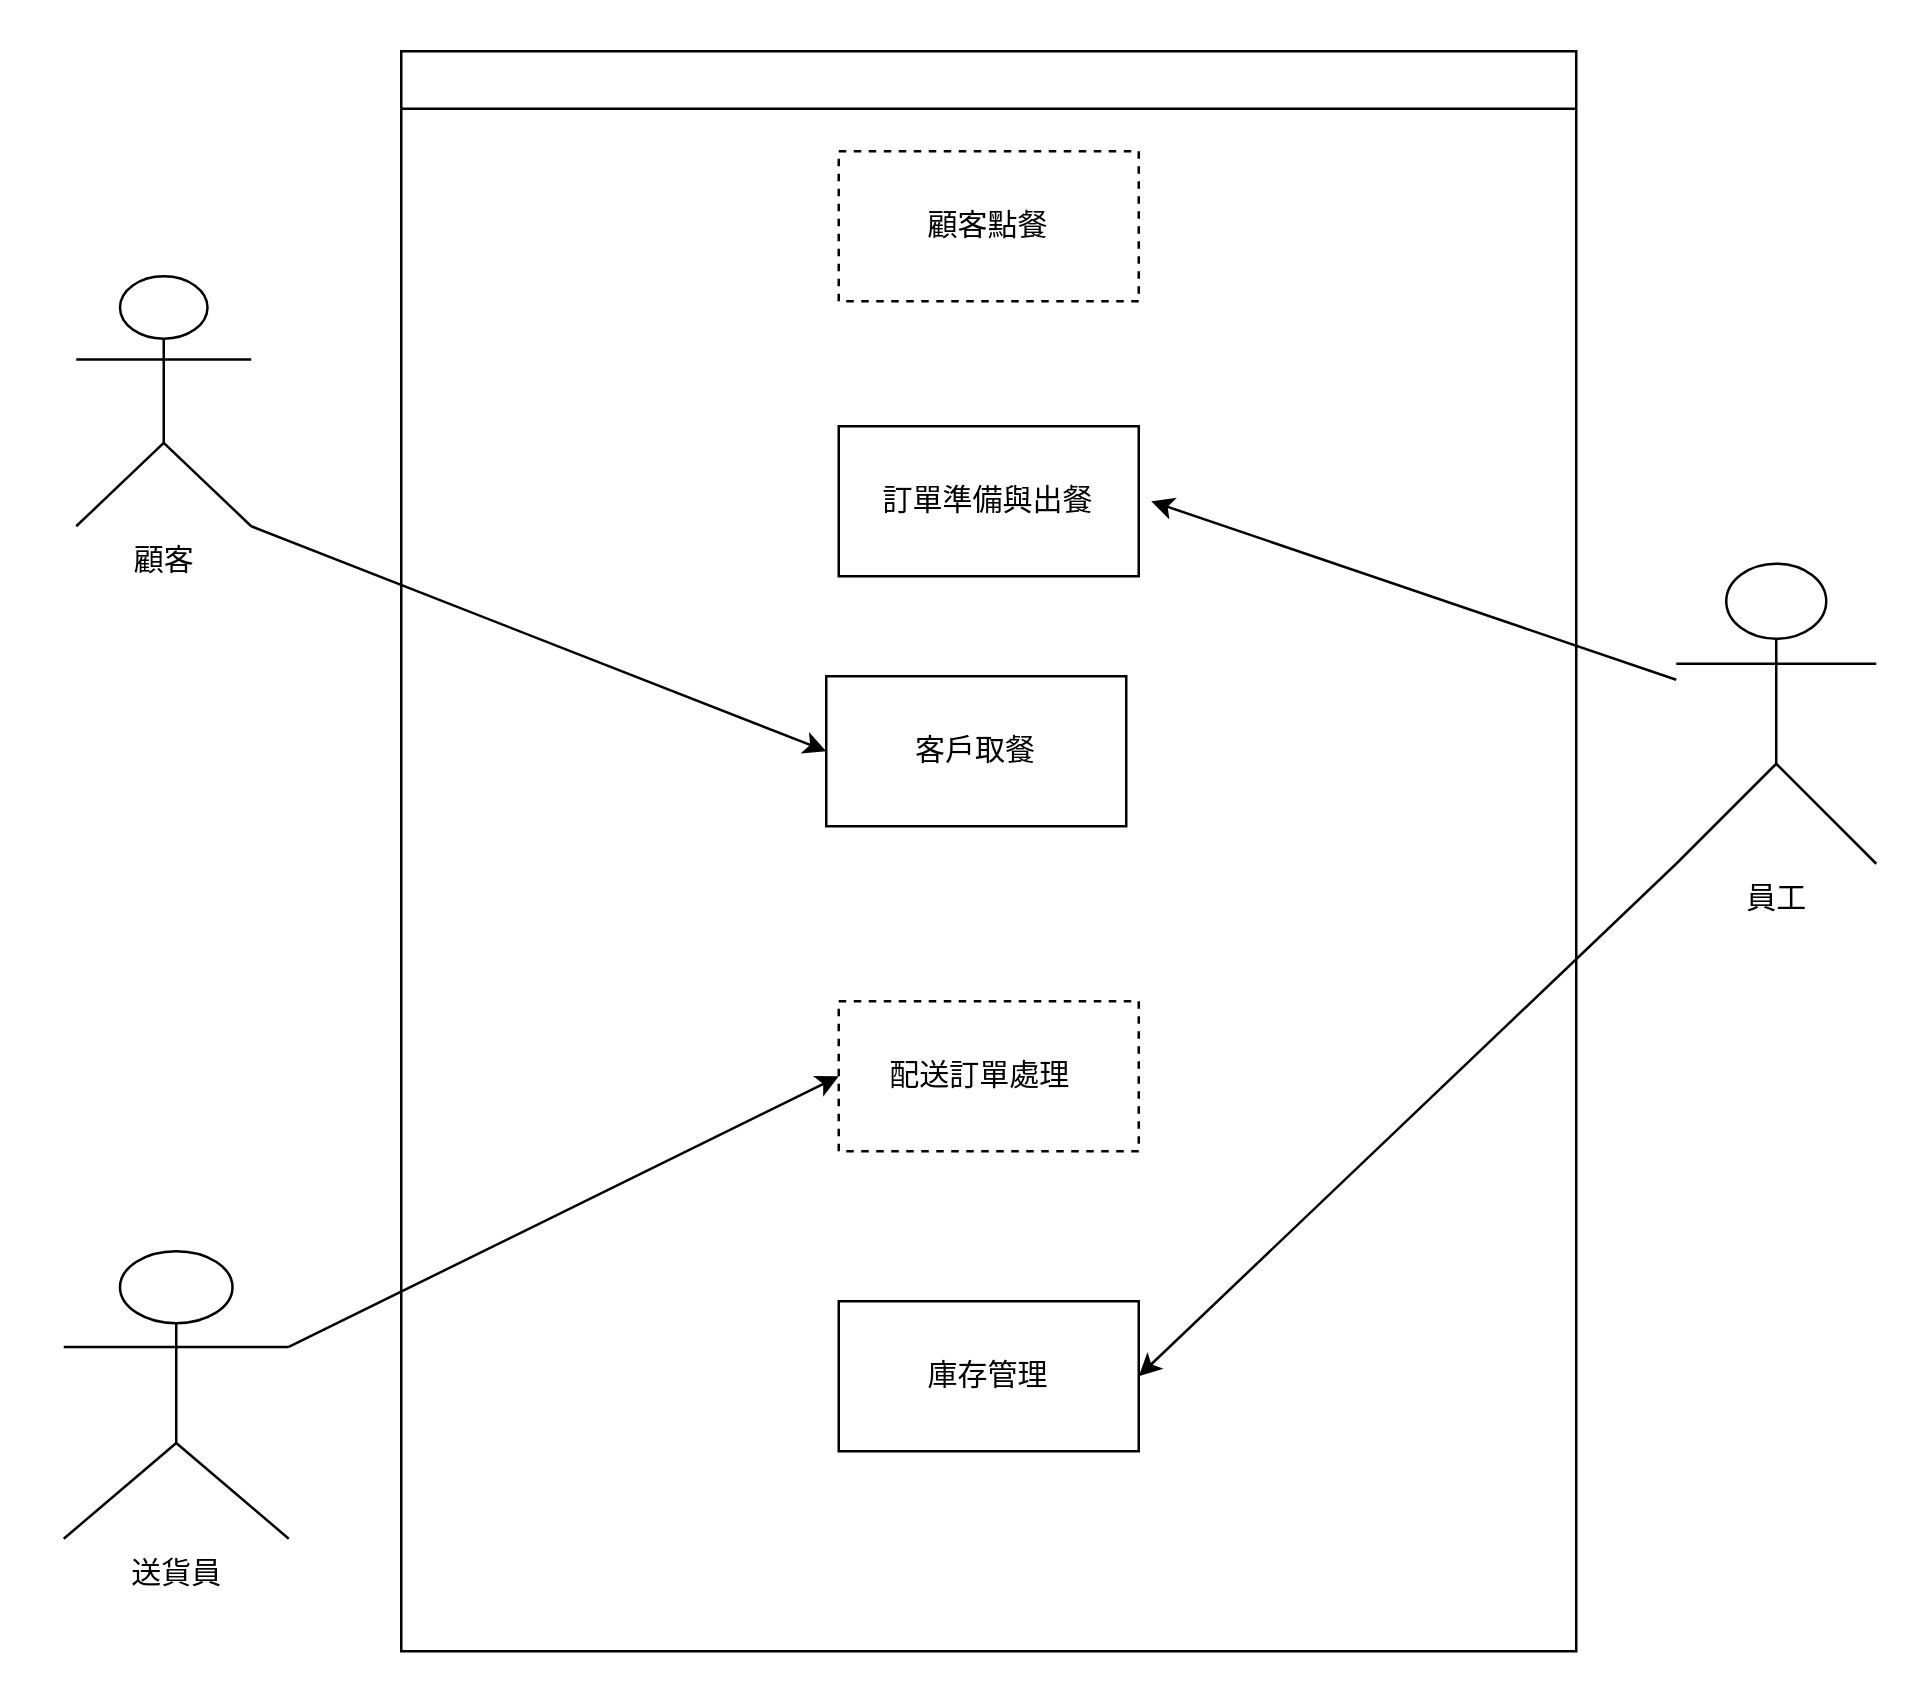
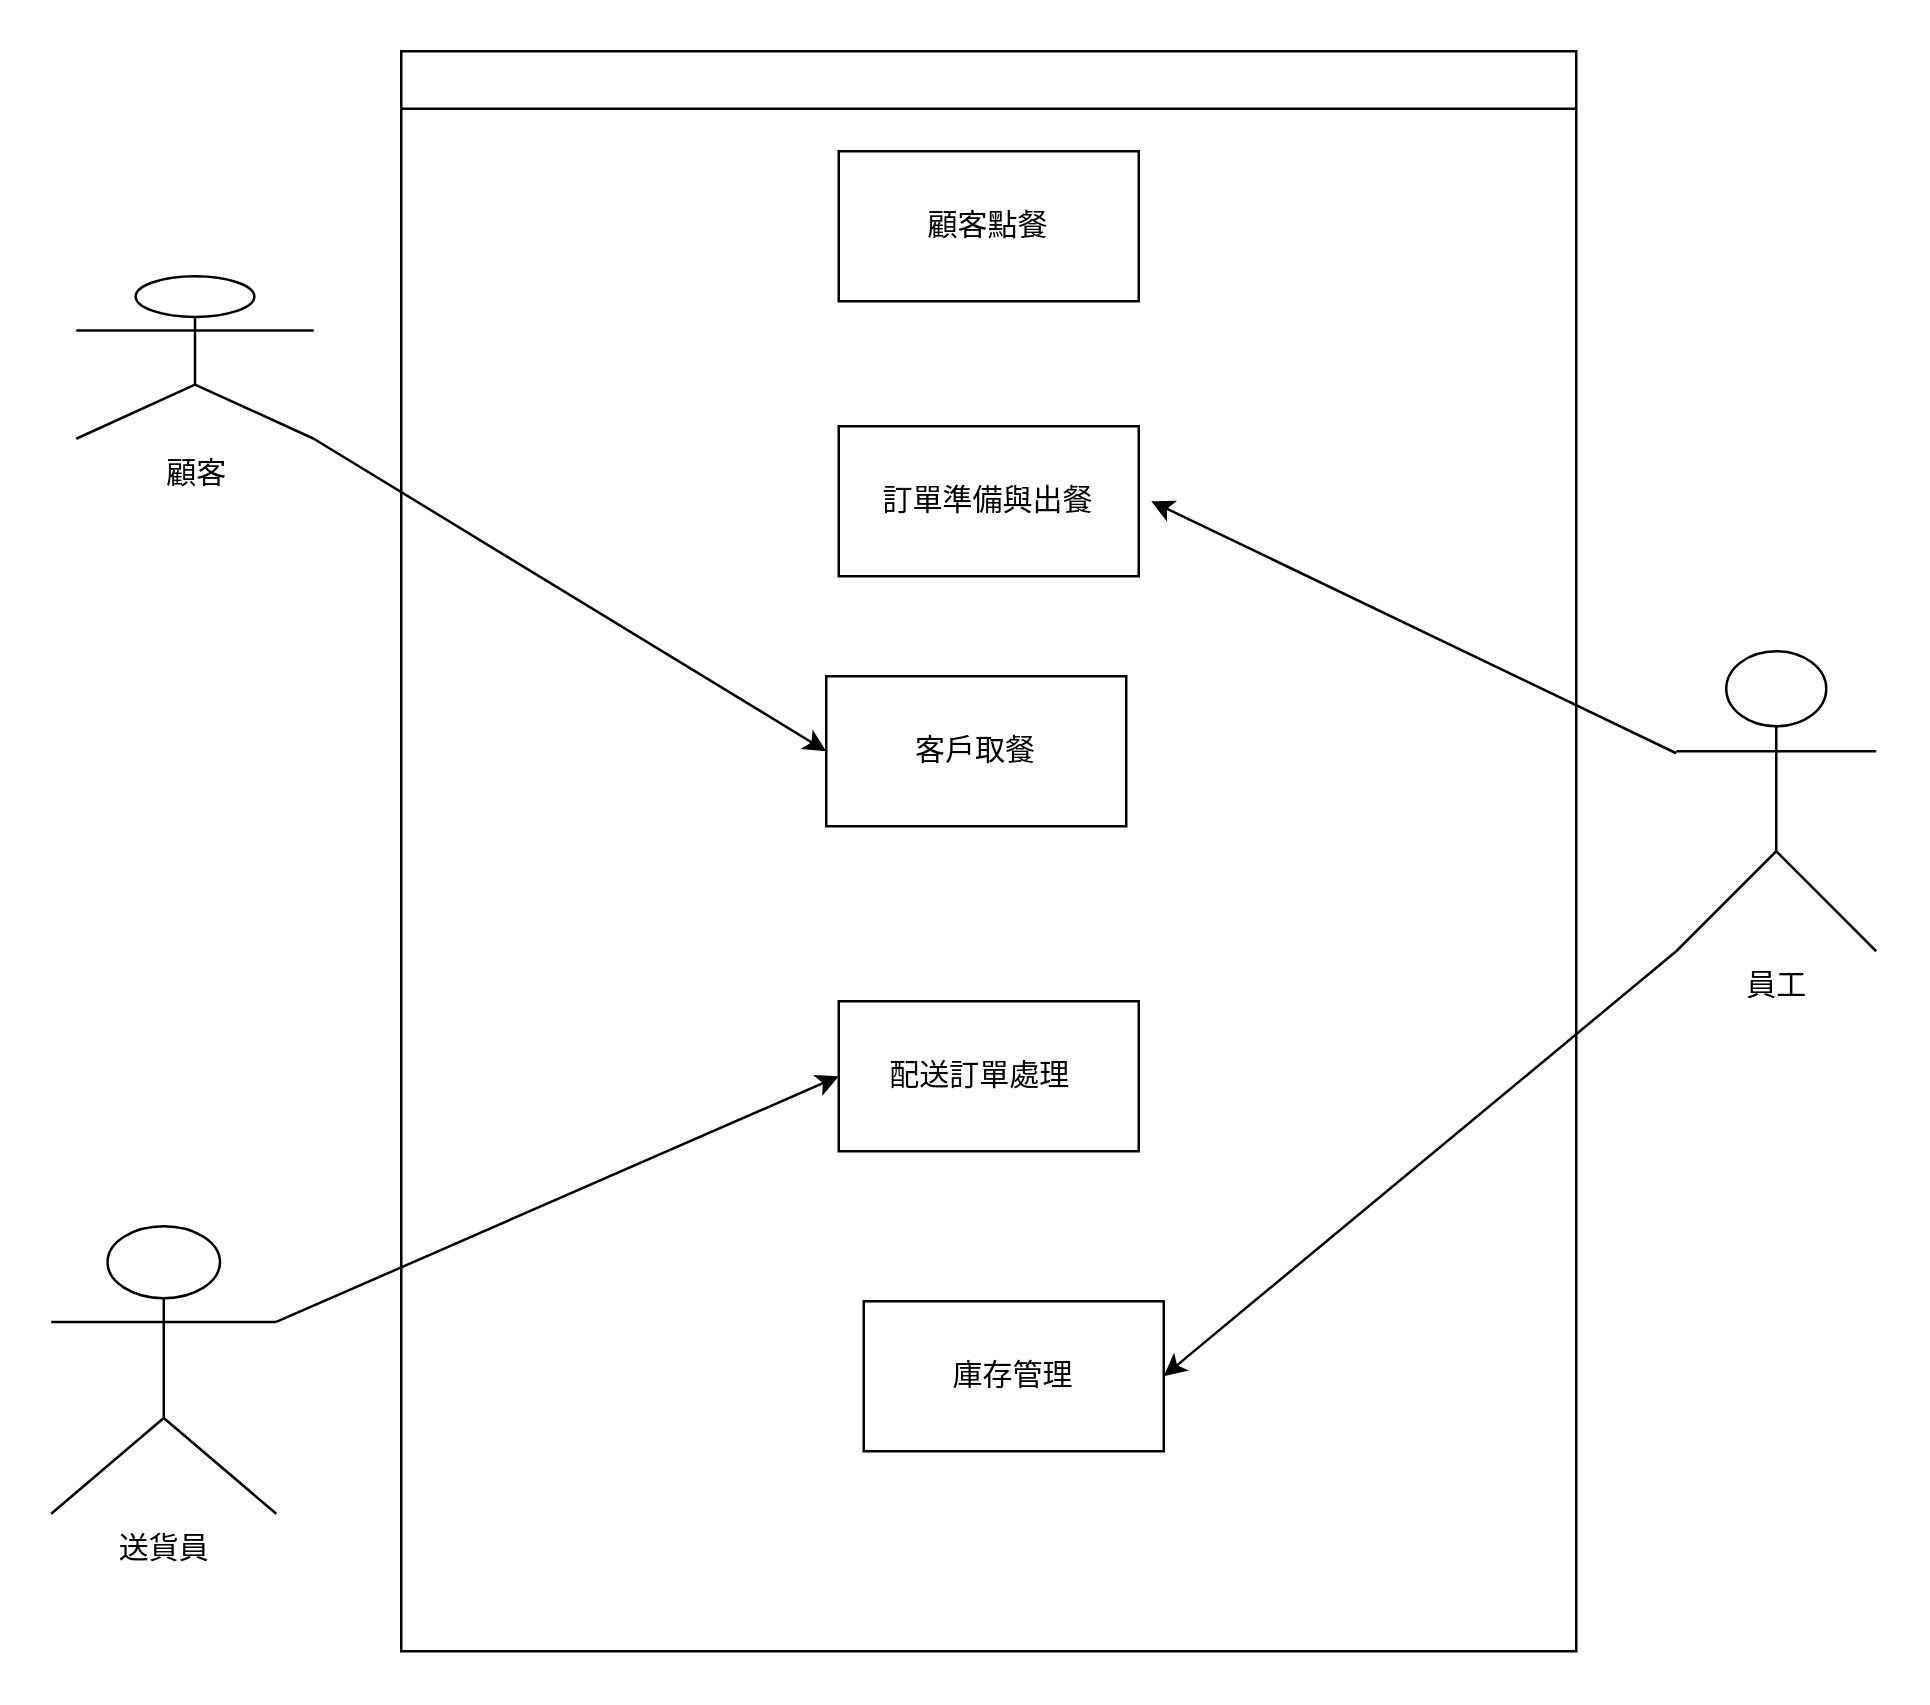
  <mxCell id="0" />
  <mxCell id="1" parent="0" />
  <mxCell id="2" value="" style="swimlane;whiteSpace=wrap;html=1;" vertex="1" parent="1"><mxGeometry x="160" y="20" width="470" height="640" as="geometry" /></mxCell>
- <mxCell id="3" value="顧客點餐" style="rounded=0;whiteSpace=wrap;html=1;dashed=1;" vertex="1" parent="2"><mxGeometry x="175" y="40" width="120" height="60" as="geometry" /></mxCell>
+ <mxCell id="3" value="顧客點餐" style="rounded=0;whiteSpace=wrap;html=1;" vertex="1" parent="2"><mxGeometry x="175" y="40" width="120" height="60" as="geometry" /></mxCell>
  <mxCell id="4" value="訂單準備與出餐" style="rounded=0;whiteSpace=wrap;html=1;" vertex="1" parent="2"><mxGeometry x="175" y="150" width="120" height="60" as="geometry" /></mxCell>
  <mxCell id="5" value="客戶取餐" style="rounded=0;whiteSpace=wrap;html=1;" vertex="1" parent="2"><mxGeometry x="170" y="250" width="120" height="60" as="geometry" /></mxCell>
- <mxCell id="6" value="配送訂單處理&amp;nbsp;&amp;nbsp;" style="rounded=0;whiteSpace=wrap;html=1;dashed=1;" vertex="1" parent="2"><mxGeometry x="175" y="380" width="120" height="60" as="geometry" /></mxCell>
- <mxCell id="7" value="庫存管理" style="rounded=0;whiteSpace=wrap;html=1;" vertex="1" parent="2"><mxGeometry x="175" y="500" width="120" height="60" as="geometry" /></mxCell>
- <mxCell id="8" value="顧客" style="shape=umlActor;verticalLabelPosition=bottom;verticalAlign=top;html=1;outlineConnect=0;" vertex="1" parent="1"><mxGeometry x="30" y="110" width="70" height="100" as="geometry" /></mxCell>
- <mxCell id="9" value="員工     " style="shape=umlActor;verticalLabelPosition=bottom;verticalAlign=top;html=1;outlineConnect=0;" vertex="1" parent="1"><mxGeometry x="670" y="225" width="80" height="120" as="geometry" /></mxCell>
- <mxCell id="10" value="送貨員     " style="shape=umlActor;verticalLabelPosition=bottom;verticalAlign=top;html=1;outlineConnect=0;" vertex="1" parent="1"><mxGeometry x="25" y="500" width="90" height="115" as="geometry" /></mxCell>
+ <mxCell id="6" value="配送訂單處理&amp;nbsp;&amp;nbsp;" style="rounded=0;whiteSpace=wrap;html=1;" vertex="1" parent="2"><mxGeometry x="175" y="380" width="120" height="60" as="geometry" /></mxCell>
+ <mxCell id="7" value="庫存管理" style="rounded=0;whiteSpace=wrap;html=1;" vertex="1" parent="2"><mxGeometry x="185" y="500" width="120" height="60" as="geometry" /></mxCell>
+ <mxCell id="8" value="顧客" style="shape=umlActor;verticalLabelPosition=bottom;verticalAlign=top;html=1;outlineConnect=0;" vertex="1" parent="1"><mxGeometry x="30" y="110" width="95" height="65" as="geometry" /></mxCell>
+ <mxCell id="9" value="員工     " style="shape=umlActor;verticalLabelPosition=bottom;verticalAlign=top;html=1;outlineConnect=0;" vertex="1" parent="1"><mxGeometry x="670" y="260" width="80" height="120" as="geometry" /></mxCell>
+ <mxCell id="10" value="送貨員     " style="shape=umlActor;verticalLabelPosition=bottom;verticalAlign=top;html=1;outlineConnect=0;" vertex="1" parent="1"><mxGeometry x="20" y="490" width="90" height="115" as="geometry" /></mxCell>
  <mxCell id="11" value="" style="endArrow=classic;html=1;entryX=0;entryY=0.5;entryDx=0;entryDy=0;exitX=1;exitY=1;exitDx=0;exitDy=0;exitPerimeter=0;" edge="1" parent="1" source="8" target="5"><mxGeometry width="50" height="50" relative="1" as="geometry"><mxPoint x="100" y="220" as="sourcePoint" /><mxPoint x="120" y="230" as="targetPoint" /></mxGeometry></mxCell>
  <mxCell id="12" value="" style="endArrow=classic;html=1;" edge="1" parent="1" source="9"><mxGeometry width="50" height="50" relative="1" as="geometry"><mxPoint x="620" y="340" as="sourcePoint" /><mxPoint x="460" y="200" as="targetPoint" /></mxGeometry></mxCell>
  <mxCell id="13" value="" style="endArrow=classic;html=1;entryX=0;entryY=0.5;entryDx=0;entryDy=0;exitX=1;exitY=0.333;exitDx=0;exitDy=0;exitPerimeter=0;" edge="1" parent="1" source="10" target="6"><mxGeometry width="50" height="50" relative="1" as="geometry"><mxPoint x="110" y="520" as="sourcePoint" /><mxPoint x="160" y="480" as="targetPoint" /></mxGeometry></mxCell>
  <mxCell id="14" value="" style="endArrow=classic;html=1;entryX=1;entryY=0.5;entryDx=0;entryDy=0;exitX=0;exitY=1;exitDx=0;exitDy=0;exitPerimeter=0;" edge="1" parent="1" source="9" target="7"><mxGeometry width="50" height="50" relative="1" as="geometry"><mxPoint x="580" y="420" as="sourcePoint" /><mxPoint x="630" y="370" as="targetPoint" /></mxGeometry></mxCell>
